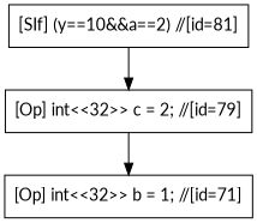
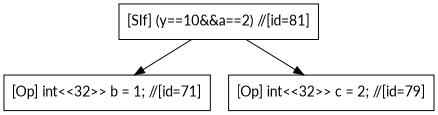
  digraph {
    fontname=Lato
    node [fontname=Lato shape=box]
    edge [fontname=Lato]
    "[SIf] (y==10&&a==2) //[id=81]"
    "[Op] int<<32>> b = 1; //[id=71]"
    "[Op] int<<32>> c = 2; //[id=79]"
-   "[Op] int<<32>> c = 2; //[id=79]" -> "[Op] int<<32>> b = 1; //[id=71]"
+   "[SIf] (y==10&&a==2) //[id=81]" -> "[Op] int<<32>> b = 1; //[id=71]"
    "[SIf] (y==10&&a==2) //[id=81]" -> "[Op] int<<32>> c = 2; //[id=79]"
  }
